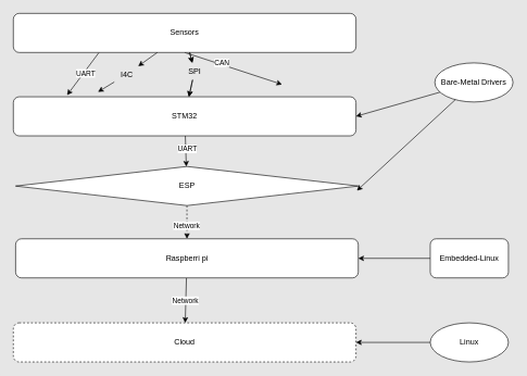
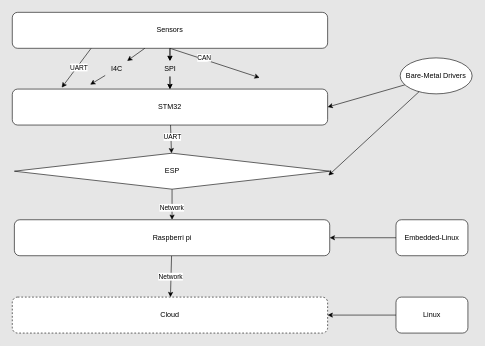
  <mxCell id="0" />
  <mxCell id="1" parent="0" />
  <mxCell id="2" value="" style="edgeStyle=none;rounded=0;orthogonalLoop=1;jettySize=auto;html=1;" edge="1" parent="1" source="22" target="16"><mxGeometry relative="1" as="geometry" /></mxCell>
  <mxCell id="3" style="edgeStyle=none;rounded=0;orthogonalLoop=1;jettySize=auto;html=1;" edge="1" parent="1" source="24"><mxGeometry relative="1" as="geometry"><mxPoint x="150" y="140.5" as="targetPoint" /></mxGeometry></mxCell>
  <mxCell id="4" value="" style="edgeStyle=none;rounded=0;orthogonalLoop=1;jettySize=auto;html=1;" edge="1" parent="1" source="22" target="16"><mxGeometry relative="1" as="geometry" /></mxCell>
  <mxCell id="5" style="edgeStyle=none;rounded=0;orthogonalLoop=1;jettySize=auto;html=1;exitX=0.5;exitY=1;exitDx=0;exitDy=0;" edge="1" parent="1" source="9"><mxGeometry relative="1" as="geometry"><mxPoint x="432.5" y="129" as="targetPoint" /></mxGeometry></mxCell>
  <mxCell id="6" value="CAN" style="edgeLabel;html=1;align=center;verticalAlign=middle;resizable=0;points=[];" vertex="1" connectable="0" parent="5"><mxGeometry x="-0.264" y="3" relative="1" as="geometry"><mxPoint as="offset" /></mxGeometry></mxCell>
  <mxCell id="7" style="edgeStyle=none;rounded=0;orthogonalLoop=1;jettySize=auto;html=1;exitX=0.25;exitY=1;exitDx=0;exitDy=0;" edge="1" parent="1" source="9"><mxGeometry relative="1" as="geometry"><mxPoint x="102.5" y="145.5" as="targetPoint" /></mxGeometry></mxCell>
  <mxCell id="8" value="UART" style="edgeLabel;html=1;align=center;verticalAlign=middle;resizable=0;points=[];" vertex="1" connectable="0" parent="7"><mxGeometry x="-0.059" y="2" relative="1" as="geometry"><mxPoint as="offset" /></mxGeometry></mxCell>
  <mxCell id="9" value="Sensors" style="rounded=1;whiteSpace=wrap;html=1;" vertex="1" parent="1"><mxGeometry x="20" y="20" width="526" height="60" as="geometry" /></mxCell>
- <mxCell id="10" value="" style="edgeStyle=none;rounded=0;orthogonalLoop=1;jettySize=auto;html=1;dashed=1;" edge="1" parent="1" source="12" target="19"><mxGeometry relative="1" as="geometry" /></mxCell>
+ <mxCell id="10" value="" style="edgeStyle=none;rounded=0;orthogonalLoop=1;jettySize=auto;html=1;" edge="1" parent="1" source="12" target="19"><mxGeometry relative="1" as="geometry" /></mxCell>
  <mxCell id="11" value="Network" style="edgeLabel;html=1;align=center;verticalAlign=middle;resizable=0;points=[];" vertex="1" connectable="0" parent="10"><mxGeometry x="0.158" y="-1" relative="1" as="geometry"><mxPoint as="offset" /></mxGeometry></mxCell>
  <mxCell id="12" value="ESP" style="rhombus;whiteSpace=wrap;html=1;" vertex="1" parent="1"><mxGeometry x="23.5" y="255" width="526" height="60" as="geometry" /></mxCell>
  <mxCell id="13" value="Cloud" style="rounded=1;whiteSpace=wrap;html=1;dashed=1;" vertex="1" parent="1"><mxGeometry x="20" y="495" width="526" height="60" as="geometry" /></mxCell>
  <mxCell id="14" value="" style="edgeStyle=none;rounded=0;orthogonalLoop=1;jettySize=auto;html=1;" edge="1" parent="1" source="16" target="12"><mxGeometry relative="1" as="geometry" /></mxCell>
  <mxCell id="15" value="UART" style="edgeLabel;html=1;align=center;verticalAlign=middle;resizable=0;points=[];" vertex="1" connectable="0" parent="14"><mxGeometry x="-0.146" y="2" relative="1" as="geometry"><mxPoint as="offset" /></mxGeometry></mxCell>
  <mxCell id="16" value="STM32" style="rounded=1;whiteSpace=wrap;html=1;" vertex="1" parent="1"><mxGeometry x="20" y="148" width="526" height="60" as="geometry" /></mxCell>
  <mxCell id="17" value="" style="edgeStyle=none;rounded=0;orthogonalLoop=1;jettySize=auto;html=1;" edge="1" parent="1" source="19" target="13"><mxGeometry relative="1" as="geometry" /></mxCell>
  <mxCell id="18" value="Network" style="edgeLabel;html=1;align=center;verticalAlign=middle;resizable=0;points=[];" vertex="1" connectable="0" parent="17"><mxGeometry x="0.015" y="-1" relative="1" as="geometry"><mxPoint as="offset" /></mxGeometry></mxCell>
  <mxCell id="19" value="Raspberri pi" style="rounded=1;whiteSpace=wrap;html=1;" vertex="1" parent="1"><mxGeometry x="23.5" y="366" width="526" height="60" as="geometry" /></mxCell>
  <mxCell id="20" value="" style="edgeStyle=none;rounded=0;orthogonalLoop=1;jettySize=auto;html=1;" edge="1" parent="1" source="9" target="22"><mxGeometry relative="1" as="geometry"><mxPoint x="283" y="80" as="sourcePoint" /><mxPoint x="283" y="148" as="targetPoint" /></mxGeometry></mxCell>
  <mxCell id="21" value="" style="edgeStyle=none;rounded=0;orthogonalLoop=1;jettySize=auto;html=1;" edge="1" parent="1" source="9" target="22"><mxGeometry relative="1" as="geometry"><mxPoint x="283" y="80" as="sourcePoint" /><mxPoint x="283" y="148" as="targetPoint" /></mxGeometry></mxCell>
- <mxCell id="22" value="SPI" style="text;html=1;align=center;verticalAlign=middle;resizable=0;points=[];autosize=1;strokeColor=none;fillColor=none;" vertex="1" parent="1"><mxGeometry x="279.5" y="96" width="37" height="26" as="geometry" /></mxCell>
+ <mxCell id="22" value="SPI" style="text;html=1;align=center;verticalAlign=middle;resizable=0;points=[];autosize=1;strokeColor=none;fillColor=none;" vertex="1" parent="1"><mxGeometry x="264.5" y="101" width="37" height="26" as="geometry" /></mxCell>
  <mxCell id="23" value="" style="edgeStyle=none;rounded=0;orthogonalLoop=1;jettySize=auto;html=1;" edge="1" parent="1" source="9" target="24"><mxGeometry relative="1" as="geometry"><mxPoint x="150" y="140.5" as="targetPoint" /><mxPoint x="239" y="80" as="sourcePoint" /></mxGeometry></mxCell>
  <mxCell id="24" value="I4C" style="text;html=1;align=center;verticalAlign=middle;resizable=0;points=[];autosize=1;strokeColor=none;fillColor=none;" vertex="1" parent="1"><mxGeometry x="175" y="101" width="37" height="26" as="geometry" /></mxCell>
  <mxCell id="25" style="edgeStyle=none;rounded=0;orthogonalLoop=1;jettySize=auto;html=1;entryX=1;entryY=0.5;entryDx=0;entryDy=0;" edge="1" parent="1" source="26" target="16"><mxGeometry relative="1" as="geometry" /></mxCell>
  <mxCell id="26" value="Bare-Metal Drivers" style="ellipse;whiteSpace=wrap;html=1;" vertex="1" parent="1"><mxGeometry x="667" y="96" width="120" height="60" as="geometry" /></mxCell>
  <mxCell id="27" value="" style="edgeStyle=none;rounded=0;orthogonalLoop=1;jettySize=auto;html=1;" edge="1" parent="1" source="28" target="19"><mxGeometry relative="1" as="geometry" /></mxCell>
  <mxCell id="28" value="Embedded-Linux" style="whiteSpace=wrap;html=1;rounded=1;" vertex="1" parent="1"><mxGeometry x="660" y="366" width="120" height="60" as="geometry" /></mxCell>
  <mxCell id="29" style="edgeStyle=none;rounded=0;orthogonalLoop=1;jettySize=auto;html=1;entryX=0.996;entryY=0.617;entryDx=0;entryDy=0;entryPerimeter=0;" edge="1" parent="1" source="26" target="12"><mxGeometry relative="1" as="geometry" /></mxCell>
  <mxCell id="30" style="edgeStyle=none;rounded=0;orthogonalLoop=1;jettySize=auto;html=1;" edge="1" parent="1" source="31" target="13"><mxGeometry relative="1" as="geometry" /></mxCell>
- <mxCell id="31" value="Linux" style="ellipse;whiteSpace=wrap;html=1;" vertex="1" parent="1"><mxGeometry x="660" y="495" width="120" height="60" as="geometry" /></mxCell>
+ <mxCell id="31" value="Linux" style="whiteSpace=wrap;html=1;rounded=1;" vertex="1" parent="1"><mxGeometry x="660" y="495" width="120" height="60" as="geometry" /></mxCell>
